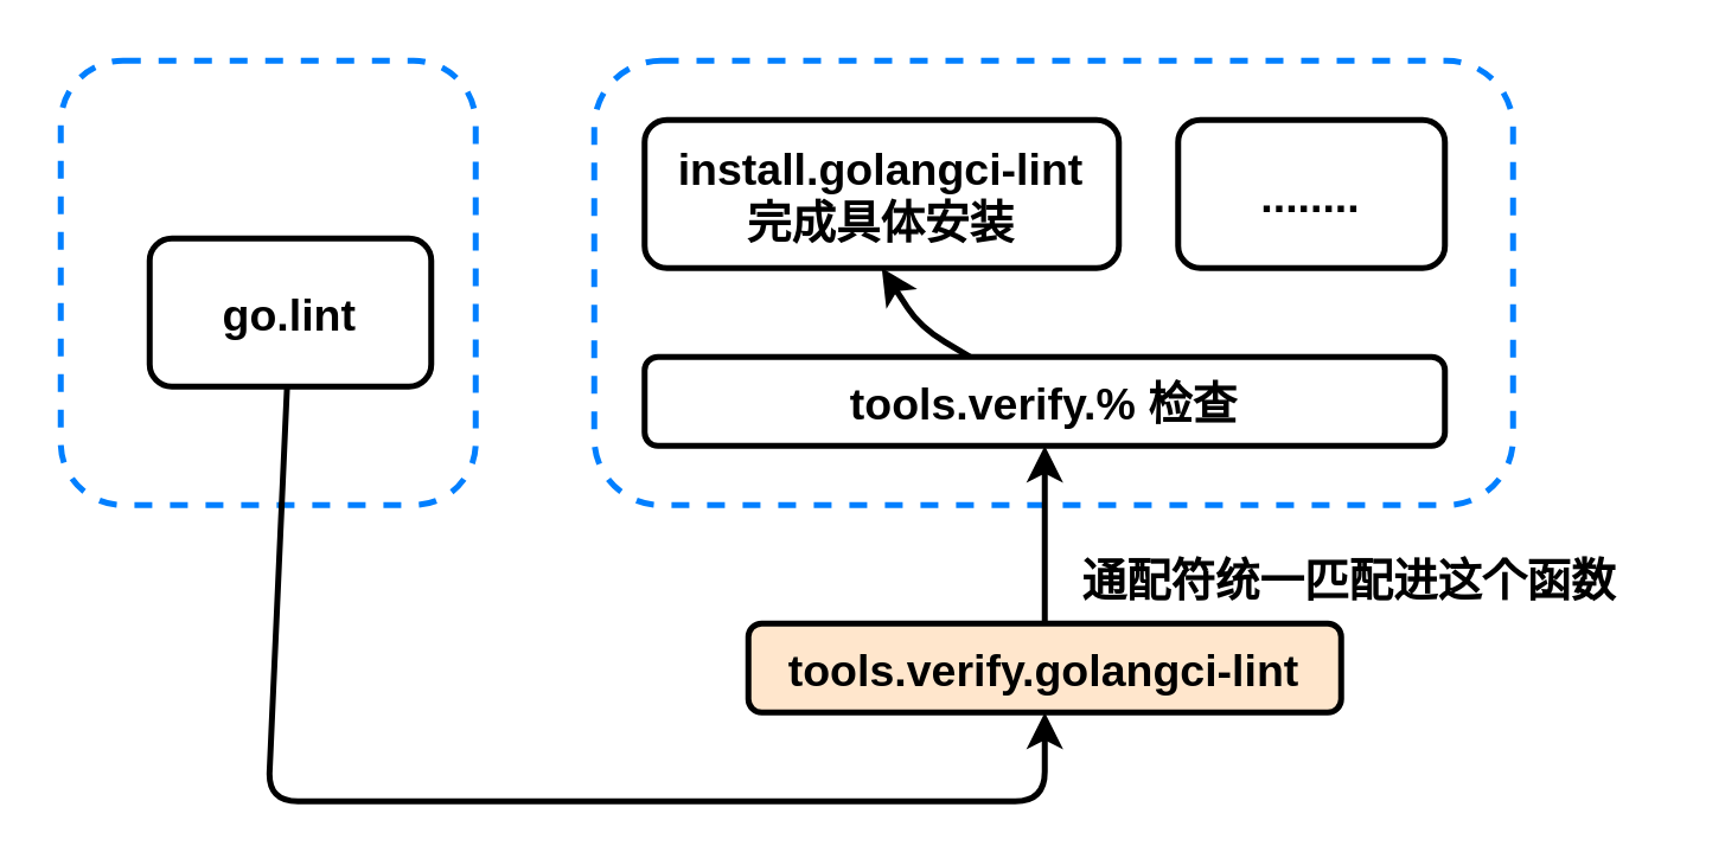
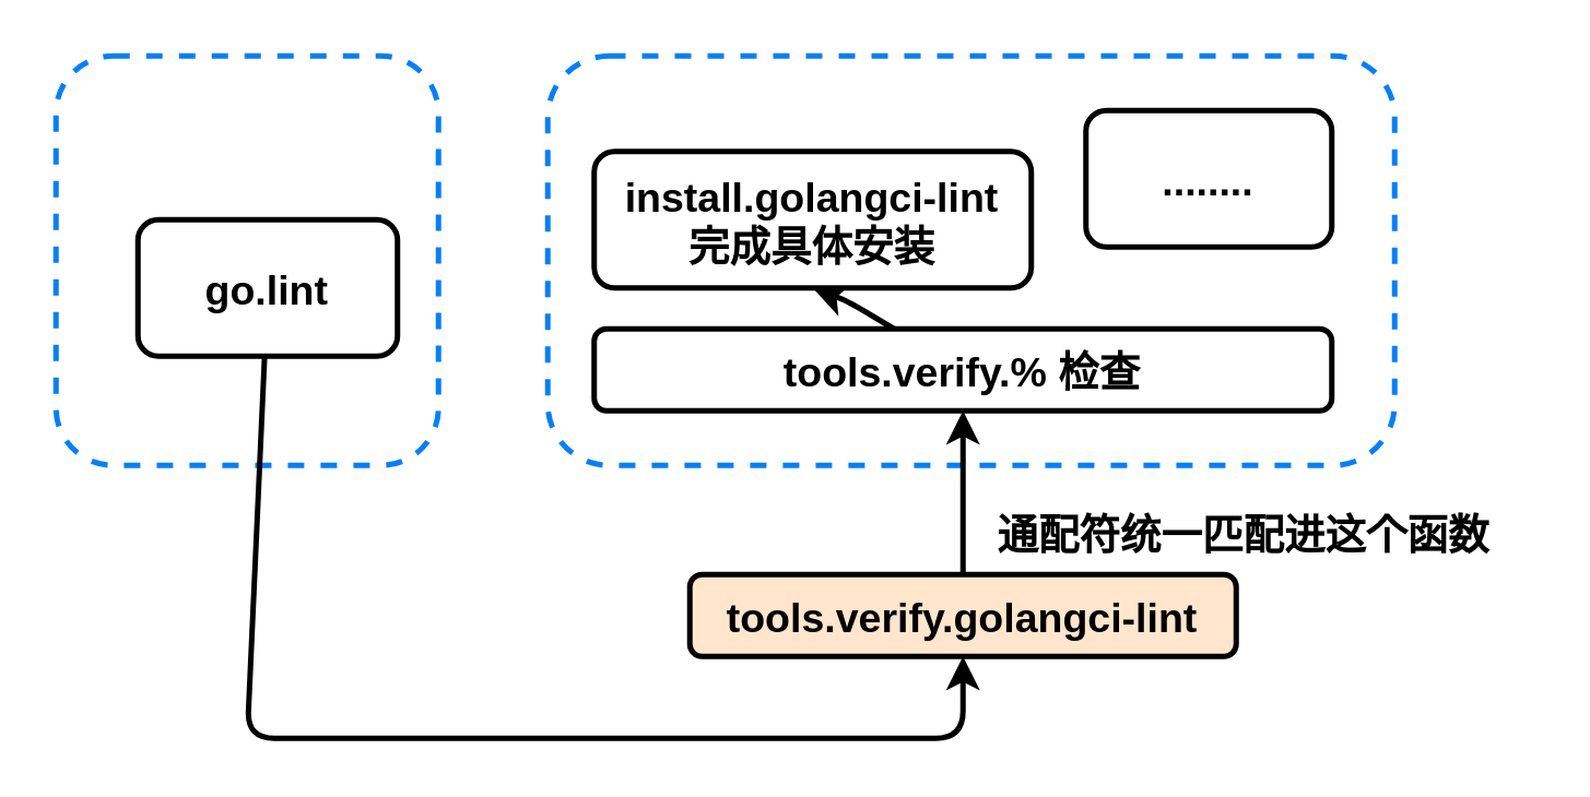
  <mxCell id="0" />
  <mxCell id="1" parent="0" />
  <mxCell id="2" value="" style="rounded=1;whiteSpace=wrap;html=1;fontSize=15;strokeWidth=2;fillColor=none;dashed=1;strokeColor=#007FFF;" vertex="1" parent="1"><mxGeometry x="200" y="20" width="310" height="150" as="geometry" /></mxCell>
  <mxCell id="3" value="" style="rounded=1;whiteSpace=wrap;html=1;fontSize=15;strokeWidth=2;fillColor=none;dashed=1;strokeColor=#007FFF;" vertex="1" parent="1"><mxGeometry x="20" y="20" width="140" height="150" as="geometry" /></mxCell>
  <mxCell id="4" style="edgeStyle=none;html=1;entryX=0.5;entryY=1;entryDx=0;entryDy=0;fontSize=15;strokeWidth=2;" edge="1" parent="1" source="5" target="6"><mxGeometry relative="1" as="geometry"><Array as="points"><mxPoint x="310" y="110" /></Array></mxGeometry></mxCell>
  <mxCell id="5" value="tools.verify.% 检查" style="rounded=1;strokeWidth=2;fontStyle=1;fontSize=15;" vertex="1" parent="1"><mxGeometry x="217" y="120" width="270" height="30" as="geometry" /></mxCell>
- <mxCell id="6" value="install.golangci-lint&#10;完成具体安装" style="rounded=1;strokeWidth=2;fontStyle=1;fontSize=15;" vertex="1" parent="1"><mxGeometry x="217" y="40" width="160" height="50" as="geometry" /></mxCell>
+ <mxCell id="6" value="install.golangci-lint&#10;完成具体安装" style="rounded=1;strokeWidth=2;fontStyle=1;fontSize=15;" vertex="1" parent="1"><mxGeometry x="217" y="55" width="160" height="50" as="geometry" /></mxCell>
  <mxCell id="7" value="........" style="rounded=1;strokeWidth=2;fontStyle=1;fontSize=15;" vertex="1" parent="1"><mxGeometry x="397" y="40" width="90" height="50" as="geometry" /></mxCell>
  <mxCell id="8" style="edgeStyle=none;html=1;entryX=0.5;entryY=1;entryDx=0;entryDy=0;strokeWidth=2;" edge="1" parent="1" source="9" target="11"><mxGeometry relative="1" as="geometry"><Array as="points"><mxPoint x="90" y="270" /><mxPoint x="352" y="270" /></Array></mxGeometry></mxCell>
  <mxCell id="9" value="go.lint" style="rounded=1;strokeWidth=2;fontStyle=1;fontSize=15;" vertex="1" parent="1"><mxGeometry x="50" y="80" width="95" height="50" as="geometry" /></mxCell>
  <mxCell id="10" style="edgeStyle=none;html=1;entryX=0.5;entryY=1;entryDx=0;entryDy=0;strokeWidth=2;" edge="1" parent="1" source="11" target="5"><mxGeometry relative="1" as="geometry" /></mxCell>
  <mxCell id="11" value="tools.verify.golangci-lint" style="rounded=1;strokeWidth=2;fontStyle=1;fontSize=15;fillColor=#ffe6cc;" vertex="1" parent="1"><mxGeometry x="252" y="210" width="200" height="30" as="geometry" /></mxCell>
  <mxCell id="12" value="通配符统一匹配进这个函数" style="text;html=1;strokeColor=none;fillColor=none;align=center;verticalAlign=middle;whiteSpace=wrap;rounded=0;fontSize=15;fontStyle=1" vertex="1" parent="1"><mxGeometry x="350" y="180" width="210" height="30" as="geometry" /></mxCell>
